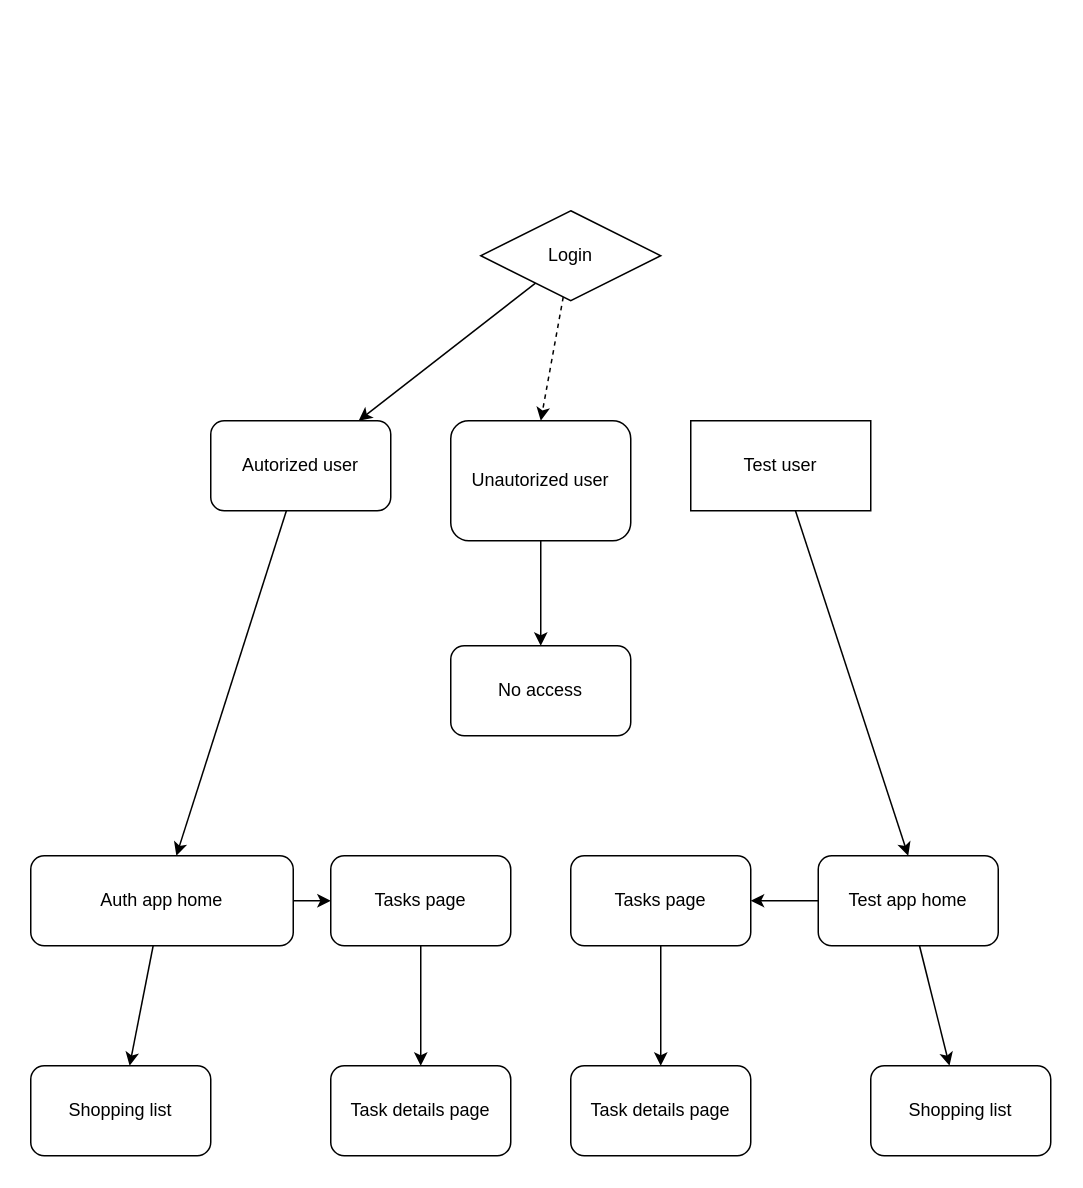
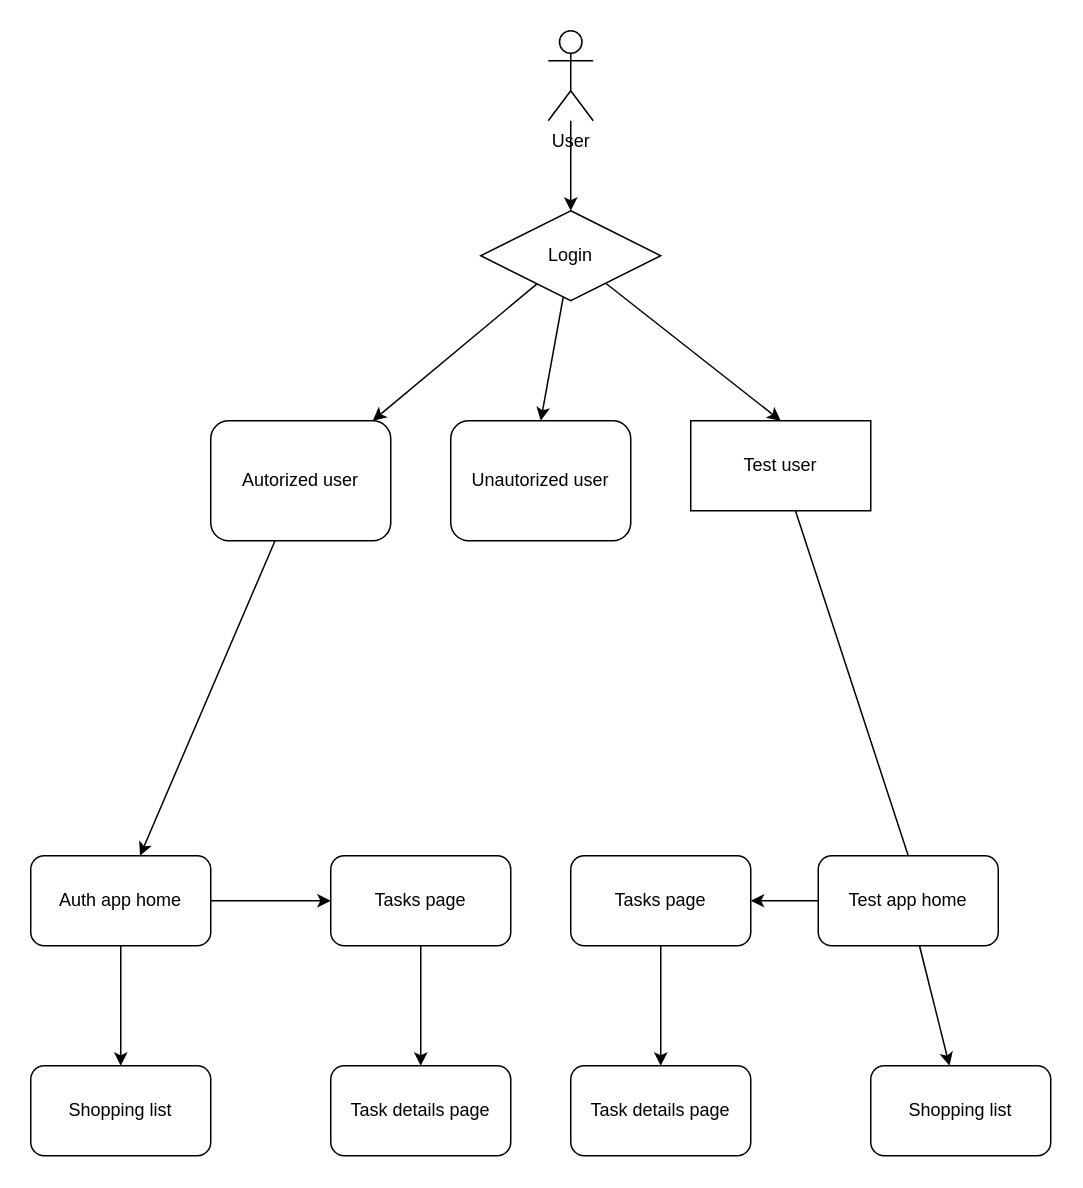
  <mxCell id="0" />
  <mxCell id="1" parent="0" />
  <mxCell id="2" value="" style="edgeStyle=none;html=1;" edge="1" parent="1" source="5" target="9"><mxGeometry relative="1" as="geometry" /></mxCell>
- <mxCell id="4" style="edgeStyle=none;html=1;entryX=0.5;entryY=0;entryDx=0;entryDy=0;dashed=1;" edge="1" parent="1" source="5" target="13"><mxGeometry relative="1" as="geometry" /></mxCell>
+ <mxCell id="3" style="edgeStyle=none;html=1;entryX=0.5;entryY=0;entryDx=0;entryDy=0;" edge="1" parent="1" source="5" target="11"><mxGeometry relative="1" as="geometry" /></mxCell>
+ <mxCell id="4" style="edgeStyle=none;html=1;entryX=0.5;entryY=0;entryDx=0;entryDy=0;" edge="1" parent="1" source="5" target="13"><mxGeometry relative="1" as="geometry" /></mxCell>
  <mxCell id="5" value="Login" style="rhombus;whiteSpace=wrap;html=1;" vertex="1" parent="1"><mxGeometry x="320" y="140" width="120" height="60" as="geometry" /></mxCell>
+ <mxCell id="6" value="" style="edgeStyle=none;html=1;" edge="1" parent="1" source="7" target="5"><mxGeometry relative="1" as="geometry" /></mxCell>
+ <mxCell id="7" value="User" style="shape=umlActor;verticalLabelPosition=bottom;verticalAlign=top;html=1;outlineConnect=0;" vertex="1" parent="1"><mxGeometry x="365" y="20" width="30" height="60" as="geometry" /></mxCell>
  <mxCell id="8" value="" style="edgeStyle=none;html=1;" edge="1" parent="1" source="9" target="16"><mxGeometry relative="1" as="geometry" /></mxCell>
- <mxCell id="9" value="Autorized user" style="rounded=1;whiteSpace=wrap;html=1;" vertex="1" parent="1"><mxGeometry x="140" y="280" width="120" height="60" as="geometry" /></mxCell>
- <mxCell id="10" style="edgeStyle=none;html=1;entryX=0.5;entryY=0;entryDx=0;entryDy=0;" edge="1" parent="1" source="11" target="19"><mxGeometry relative="1" as="geometry" /></mxCell>
+ <mxCell id="9" value="Autorized user" style="rounded=1;whiteSpace=wrap;html=1;" vertex="1" parent="1"><mxGeometry x="140" y="280" width="120" height="80" as="geometry" /></mxCell>
+ <mxCell id="10" style="edgeStyle=none;html=1;entryX=0.5;entryY=0;entryDx=0;entryDy=0;endArrow=none;" edge="1" parent="1" source="11" target="19"><mxGeometry relative="1" as="geometry" /></mxCell>
  <mxCell id="11" value="Test user" style="whiteSpace=wrap;html=1;rounded=0;" vertex="1" parent="1"><mxGeometry x="460" y="280" width="120" height="60" as="geometry" /></mxCell>
- <mxCell id="12" value="" style="edgeStyle=none;html=1;" edge="1" parent="1" source="13" target="20"><mxGeometry relative="1" as="geometry" /></mxCell>
  <mxCell id="13" value="Unautorized user" style="rounded=1;whiteSpace=wrap;html=1;" vertex="1" parent="1"><mxGeometry x="300" y="280" width="120" height="80" as="geometry" /></mxCell>
  <mxCell id="14" value="" style="edgeStyle=none;html=1;" edge="1" parent="1" source="16" target="24"><mxGeometry relative="1" as="geometry" /></mxCell>
  <mxCell id="15" value="" style="edgeStyle=none;html=1;" edge="1" parent="1" source="16" target="25"><mxGeometry relative="1" as="geometry" /></mxCell>
- <mxCell id="16" value="Auth app home" style="rounded=1;whiteSpace=wrap;html=1;" vertex="1" parent="1"><mxGeometry x="20" y="570" width="175" height="60" as="geometry" /></mxCell>
+ <mxCell id="16" value="Auth app home" style="rounded=1;whiteSpace=wrap;html=1;" vertex="1" parent="1"><mxGeometry x="20" y="570" width="120" height="60" as="geometry" /></mxCell>
  <mxCell id="17" value="" style="edgeStyle=none;html=1;" edge="1" parent="1" source="19" target="22"><mxGeometry relative="1" as="geometry" /></mxCell>
  <mxCell id="18" value="" style="edgeStyle=none;html=1;" edge="1" parent="1" source="19" target="26"><mxGeometry relative="1" as="geometry" /></mxCell>
  <mxCell id="19" value="Test app home" style="rounded=1;whiteSpace=wrap;html=1;" vertex="1" parent="1"><mxGeometry x="545" y="570" width="120" height="60" as="geometry" /></mxCell>
- <mxCell id="20" value="No access" style="rounded=1;whiteSpace=wrap;html=1;" vertex="1" parent="1"><mxGeometry x="300" y="430" width="120" height="60" as="geometry" /></mxCell>
  <mxCell id="21" value="" style="edgeStyle=none;html=1;" edge="1" parent="1" source="22" target="27"><mxGeometry relative="1" as="geometry" /></mxCell>
  <mxCell id="22" value="Tasks page" style="whiteSpace=wrap;html=1;rounded=1;" vertex="1" parent="1"><mxGeometry x="380" y="570" width="120" height="60" as="geometry" /></mxCell>
  <mxCell id="23" value="" style="edgeStyle=none;html=1;" edge="1" parent="1" source="24" target="28"><mxGeometry relative="1" as="geometry" /></mxCell>
  <mxCell id="24" value="Tasks page" style="whiteSpace=wrap;html=1;rounded=1;" vertex="1" parent="1"><mxGeometry x="220" y="570" width="120" height="60" as="geometry" /></mxCell>
  <mxCell id="25" value="Shopping list" style="whiteSpace=wrap;html=1;rounded=1;" vertex="1" parent="1"><mxGeometry x="20" y="710" width="120" height="60" as="geometry" /></mxCell>
  <mxCell id="26" value="Shopping list" style="whiteSpace=wrap;html=1;rounded=1;" vertex="1" parent="1"><mxGeometry x="580" y="710" width="120" height="60" as="geometry" /></mxCell>
  <mxCell id="27" value="Task details page" style="whiteSpace=wrap;html=1;rounded=1;" vertex="1" parent="1"><mxGeometry x="380" y="710" width="120" height="60" as="geometry" /></mxCell>
  <mxCell id="28" value="Task details page" style="whiteSpace=wrap;html=1;rounded=1;" vertex="1" parent="1"><mxGeometry x="220" y="710" width="120" height="60" as="geometry" /></mxCell>
